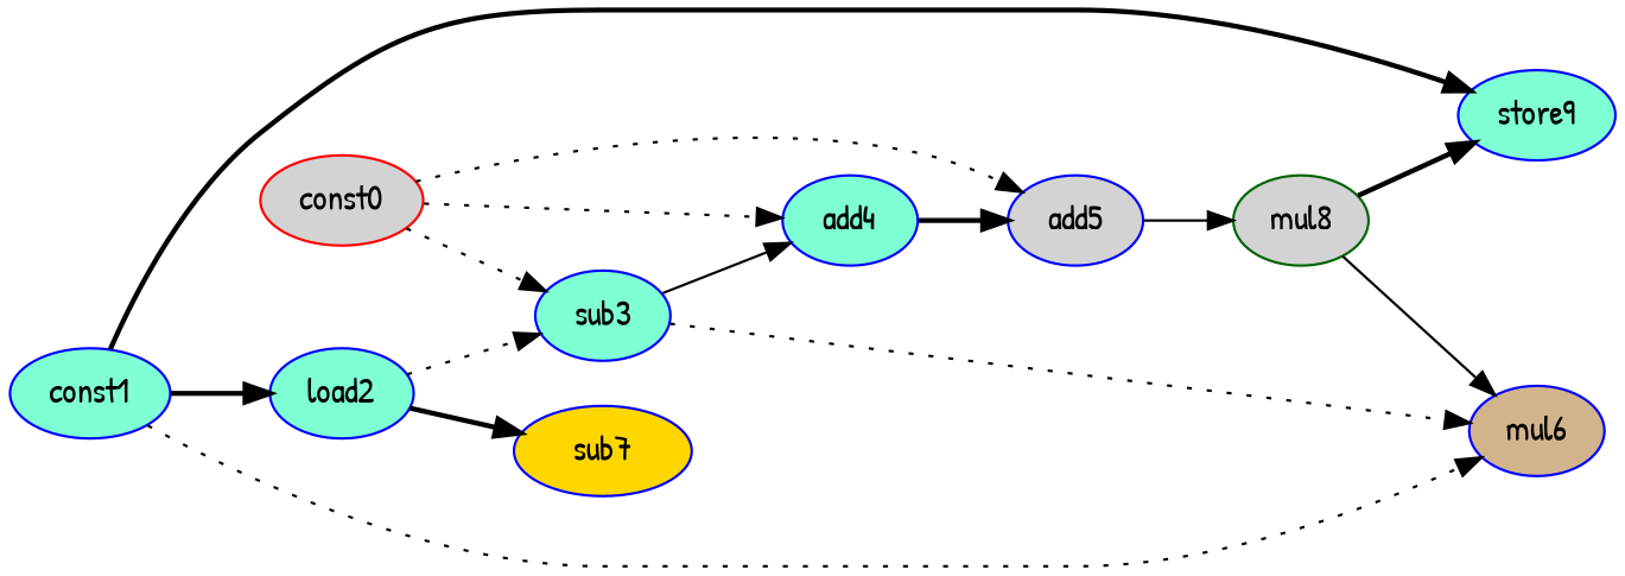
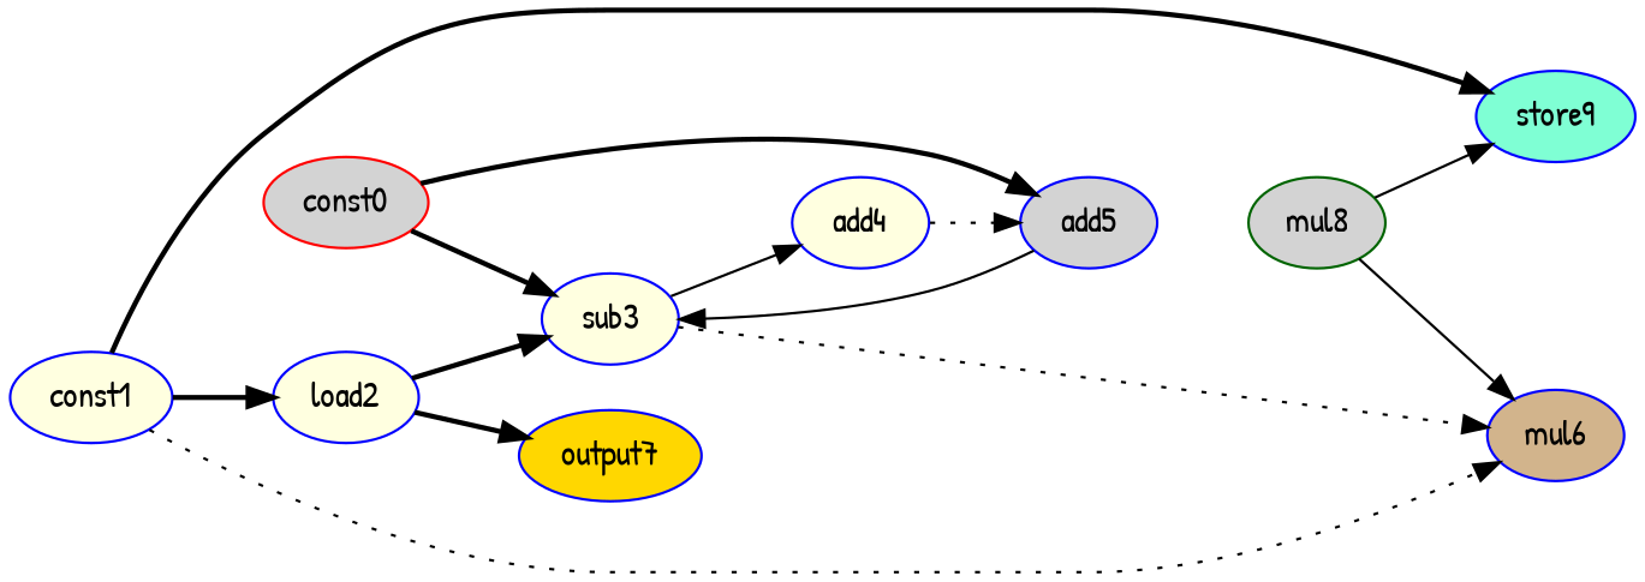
  digraph {
    fontname="Patrick Hand"
    rankdir=LR
    node [color=blue fillcolor=lightgrey fontname="Patrick Hand" opcode=const style=filled]
    edge [fontname="Patrick Hand" operand=0 style=dotted]
    const0 [color=red]
-   sub3 [fillcolor=aquamarine opcode=sub]
-   add4 [fillcolor=aquamarine opcode=add]
+   sub3 [fillcolor=lightyellow opcode=sub]
+   add4 [fillcolor=lightyellow opcode=add]
    add5 [opcode=add]
    mul6 [fillcolor=tan opcode=mul]
    mul8 [color=darkgreen opcode=mul]
-   const1 [fillcolor=aquamarine]
-   load2 [fillcolor=aquamarine opcode=load]
+   const1 [fillcolor=lightyellow]
+   load2 [fillcolor=lightyellow opcode=load]
    store9 [fillcolor=aquamarine opcode=store]
-   output7 [fillcolor=gold opcode=output label=sub7]
-   const0 -> sub3
-   const0 -> add4
-   const0 -> add5
+   output7 [fillcolor=gold opcode=output]
+   const0 -> sub3 [style=bold]
+   const0 -> add5 [style=bold]
    sub3 -> add4 [operand=1 style=solid]
    sub3 -> mul6 [operand=1]
-   add4 -> add5 [operand=1 style=bold]
-   add5 -> mul8 [style=solid]
+   add4 -> add5 [operand=1]
+   add5 -> sub3 [style=solid]
    mul8 -> mul6 [operand=1 style=solid]
-   mul8 -> store9 [style=bold]
+   mul8 -> store9 [style=solid]
    const1 -> mul6
    const1 -> load2 [style=bold]
    const1 -> store9 [operand=1 style=bold]
-   load2 -> sub3 [operand=1]
+   load2 -> sub3 [operand=1 style=bold]
    load2 -> output7 [style=bold]
  }
